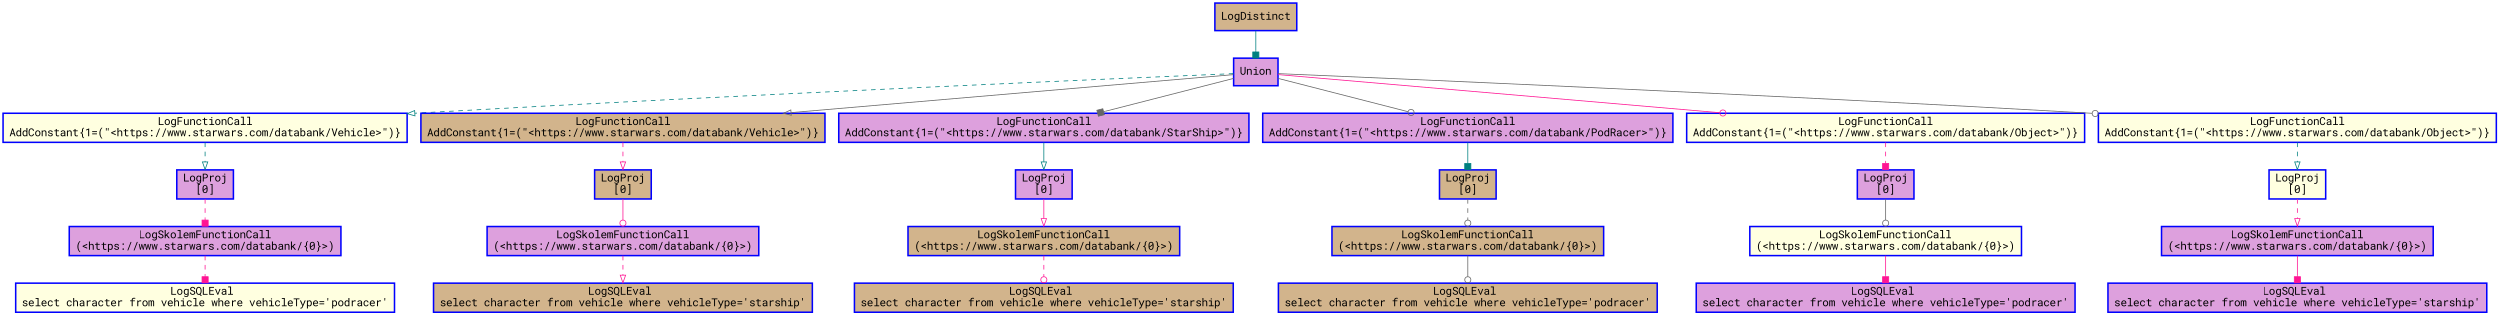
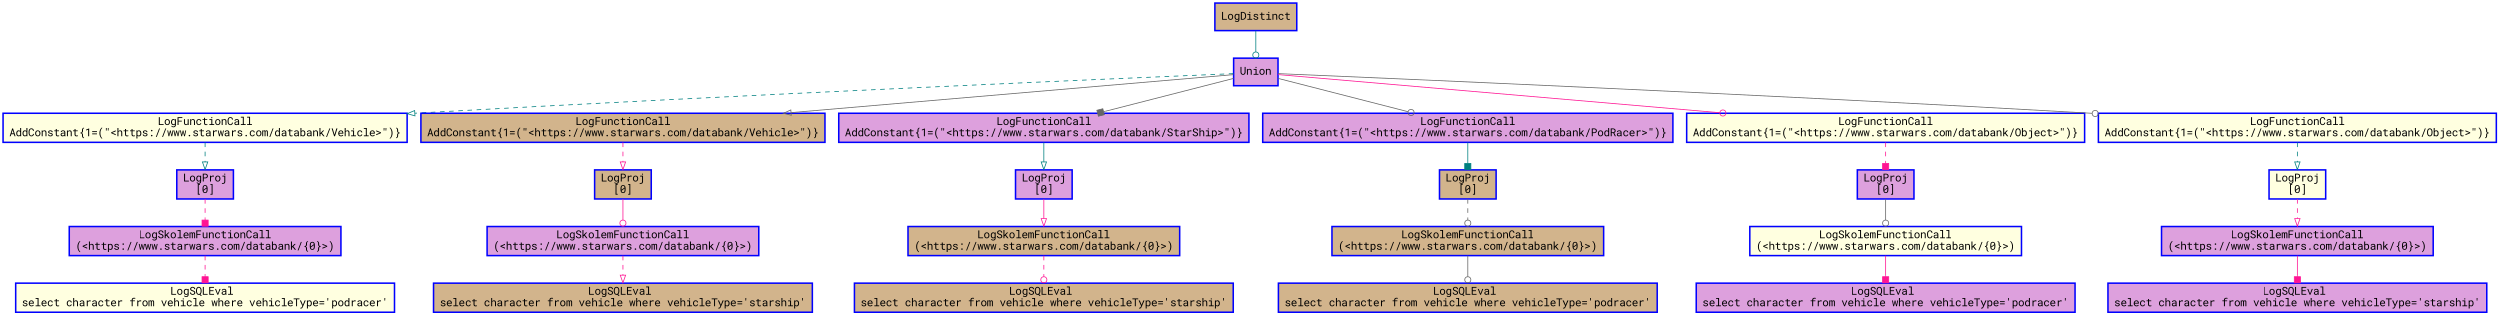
  digraph {
    fontname="Roboto Mono"
    node [color=blue fontcolor=black shape=rectangle style="bold,filled" fillcolor=plum fontname="Roboto Mono"]
    edge [color=deeppink style=solid arrowhead=onormal fontname="Roboto Mono"]
    n1 [label=LogDistinct fillcolor=tan]
    n2 [label=Union]
    n3 [label="LogFunctionCall\nAddConstant{1=(\"<https://www.starwars.com/databank/Vehicle>\")}" fillcolor=lightyellow]
    n4 [label="LogFunctionCall\nAddConstant{1=(\"<https://www.starwars.com/databank/Vehicle>\")}" fillcolor=tan]
    n5 [label="LogFunctionCall\nAddConstant{1=(\"<https://www.starwars.com/databank/StarShip>\")}"]
    n6 [label="LogFunctionCall\nAddConstant{1=(\"<https://www.starwars.com/databank/PodRacer>\")}"]
    n7 [label="LogFunctionCall\nAddConstant{1=(\"<https://www.starwars.com/databank/Object>\")}" fillcolor=lightyellow]
    n8 [label="LogFunctionCall\nAddConstant{1=(\"<https://www.starwars.com/databank/Object>\")}" fillcolor=lightyellow]
    n9 [label="LogProj\n[0]"]
    n10 [label="LogSkolemFunctionCall\n(<https://www.starwars.com/databank/{0}>)"]
    n11 [label="LogSQLEval \nselect character from vehicle where vehicleType='podracer'" fillcolor=lightyellow]
    n12 [label="LogProj\n[0]" fillcolor=tan]
    n13 [label="LogSkolemFunctionCall\n(<https://www.starwars.com/databank/{0}>)"]
    n14 [label="LogSQLEval \nselect character from vehicle where vehicleType='starship'" fillcolor=tan]
    n15 [label="LogProj\n[0]"]
    n16 [label="LogSkolemFunctionCall\n(<https://www.starwars.com/databank/{0}>)" fillcolor=tan]
    n17 [label="LogSQLEval \nselect character from vehicle where vehicleType='starship'" fillcolor=tan]
    n18 [label="LogProj\n[0]" fillcolor=tan]
    n19 [label="LogSkolemFunctionCall\n(<https://www.starwars.com/databank/{0}>)" fillcolor=tan]
    n20 [label="LogSQLEval \nselect character from vehicle where vehicleType='podracer'" fillcolor=tan]
    n21 [label="LogProj\n[0]"]
    n22 [label="LogSkolemFunctionCall\n(<https://www.starwars.com/databank/{0}>)" fillcolor=lightyellow]
    n23 [label="LogSQLEval \nselect character from vehicle where vehicleType='podracer'"]
    n24 [label="LogProj\n[0]" fillcolor=lightyellow]
    n25 [label="LogSkolemFunctionCall\n(<https://www.starwars.com/databank/{0}>)"]
    n26 [label="LogSQLEval \nselect character from vehicle where vehicleType='starship'"]
-   n1 -> n2 [color=teal arrowhead=box]
+   n1 -> n2 [color=teal arrowhead=odot]
    n2 -> n3 [color=teal style=dashed]
    n2 -> n4 [color=gray40]
    n2 -> n5 [color=gray40 arrowhead=box]
    n2 -> n6 [color=gray40 arrowhead=odot]
    n2 -> n7 [arrowhead=odot]
    n2 -> n8 [color=gray40 arrowhead=odot]
    n3 -> n9 [color=teal style=dashed]
    n4 -> n12 [style=dashed]
    n5 -> n15 [color=teal]
    n6 -> n18 [color=teal arrowhead=box]
    n7 -> n21 [style=dashed arrowhead=box]
    n8 -> n24 [color=teal style=dashed]
    n9 -> n10 [style=dashed arrowhead=box]
    n10 -> n11 [style=dashed arrowhead=box]
    n12 -> n13 [arrowhead=odot]
    n13 -> n14 [style=dashed]
    n15 -> n16
    n16 -> n17 [style=dashed arrowhead=odot]
    n18 -> n19 [color=gray40 style=dashed arrowhead=odot]
    n19 -> n20 [color=gray40 arrowhead=odot]
    n21 -> n22 [color=gray40 arrowhead=odot]
    n22 -> n23 [arrowhead=box]
    n24 -> n25 [style=dashed]
    n25 -> n26 [arrowhead=box]
  }
